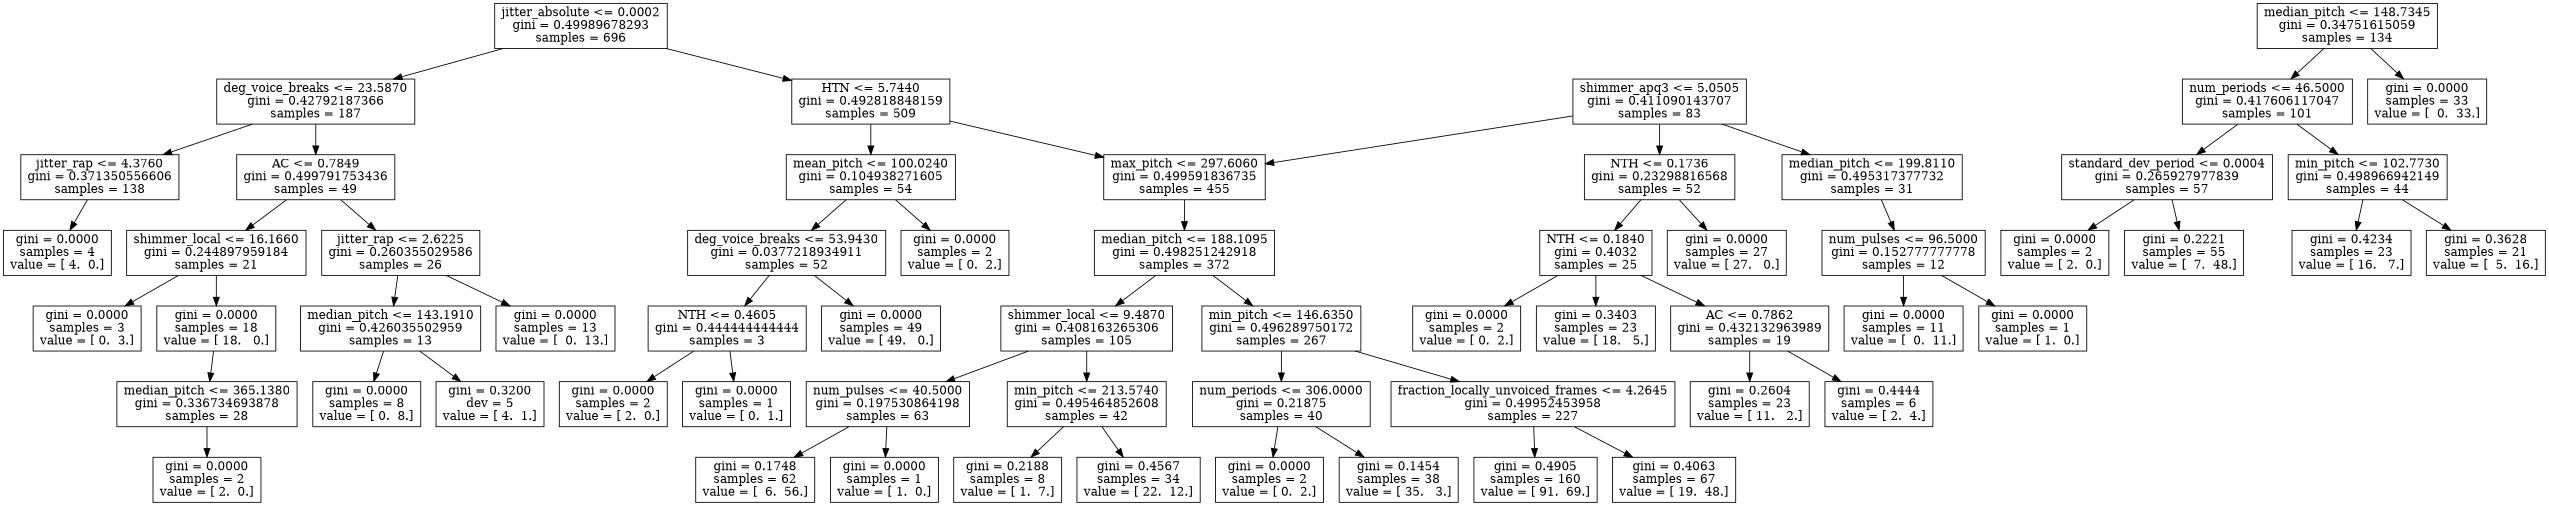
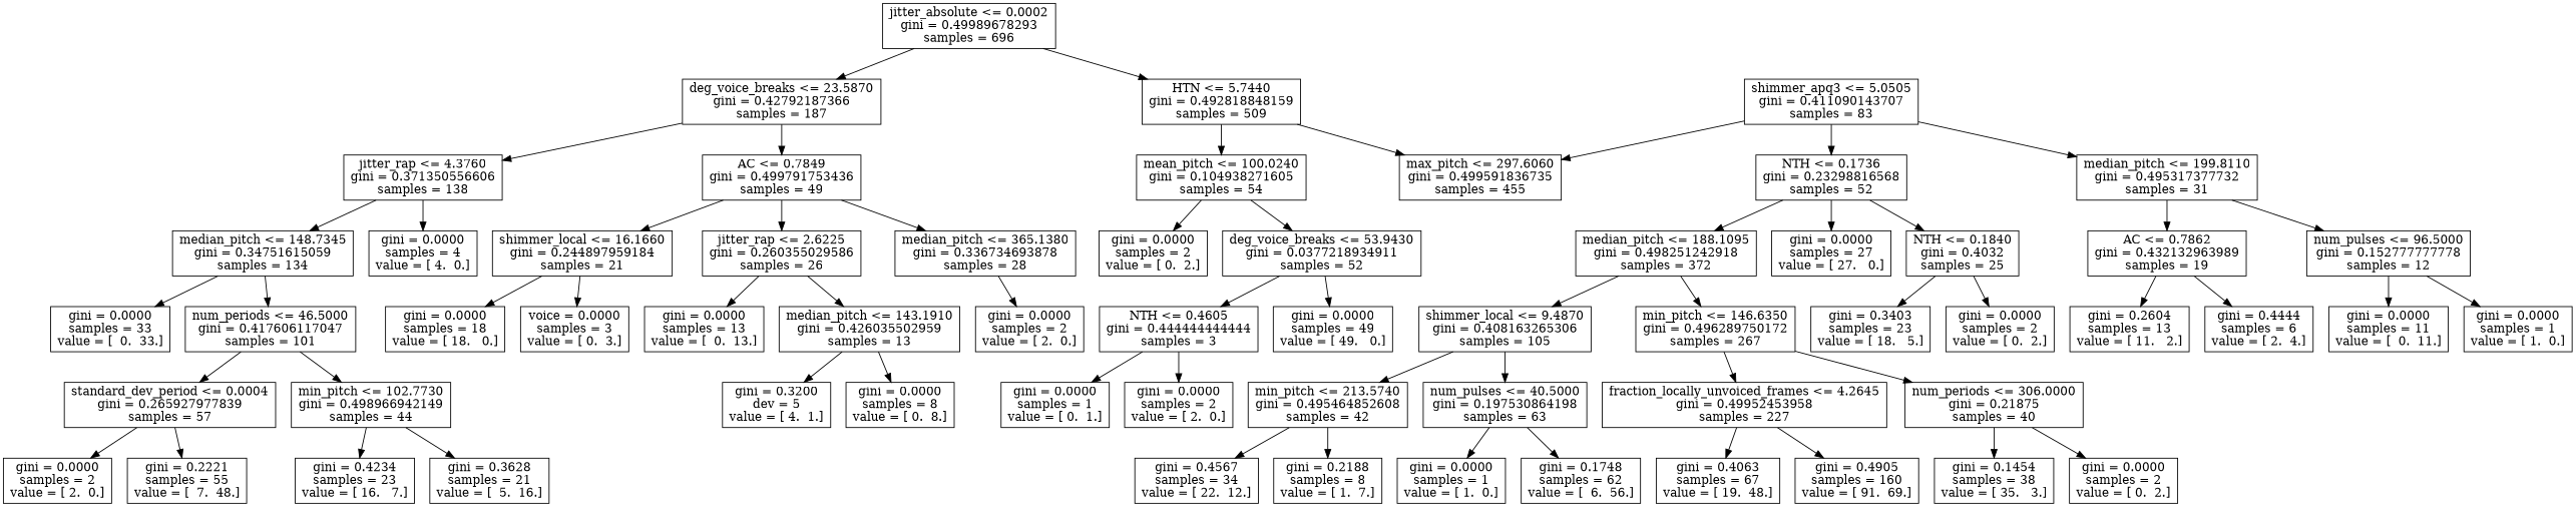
  digraph {
    node [shape=box]
    n1 [label="jitter_absolute <= 0.0002\ngini = 0.49989678293\nsamples = 696"]
    n2 [label="HTN <= 5.7440\ngini = 0.492818848159\nsamples = 509"]
    n3 [label="deg_voice_breaks <= 23.5870\ngini = 0.42792187366\nsamples = 187"]
    n4 [label="mean_pitch <= 100.0240\ngini = 0.104938271605\nsamples = 54"]
    n5 [label="max_pitch <= 297.6060\ngini = 0.499591836735\nsamples = 455"]
    n6 [label="jitter_rap <= 4.3760\ngini = 0.371350556606\nsamples = 138"]
    n7 [label="AC <= 0.7849\ngini = 0.499791753436\nsamples = 49"]
    n8 [label="gini = 0.0000\nsamples = 2\nvalue = [ 0.  2.]"]
    n9 [label="deg_voice_breaks <= 53.9430\ngini = 0.0377218934911\nsamples = 52"]
    n10 [label="median_pitch <= 188.1095\ngini = 0.498251242918\nsamples = 372"]
    n11 [label="gini = 0.0000\nsamples = 49\nvalue = [ 49.   0.]"]
    n12 [label="NTH <= 0.4605\ngini = 0.444444444444\nsamples = 3"]
    n13 [label="gini = 0.0000\nsamples = 1\nvalue = [ 0.  1.]"]
    n14 [label="gini = 0.0000\nsamples = 2\nvalue = [ 2.  0.]"]
    n15 [label="min_pitch <= 146.6350\ngini = 0.496289750172\nsamples = 267"]
    n16 [label="shimmer_local <= 9.4870\ngini = 0.408163265306\nsamples = 105"]
    n17 [label="shimmer_apq3 <= 5.0505\ngini = 0.411090143707\nsamples = 83"]
    n18 [label="NTH <= 0.1736\ngini = 0.23298816568\nsamples = 52"]
    n19 [label="median_pitch <= 199.8110\ngini = 0.495317377732\nsamples = 31"]
    n20 [label="fraction_locally_unvoiced_frames <= 4.2645\ngini = 0.49952453958\nsamples = 227"]
    n21 [label="num_periods <= 306.0000\ngini = 0.21875\nsamples = 40"]
    n22 [label="min_pitch <= 213.5740\ngini = 0.495464852608\nsamples = 42"]
    n23 [label="num_pulses <= 40.5000\ngini = 0.197530864198\nsamples = 63"]
    n24 [label="gini = 0.4063\nsamples = 67\nvalue = [ 19.  48.]"]
    n25 [label="gini = 0.4905\nsamples = 160\nvalue = [ 91.  69.]"]
    n26 [label="gini = 0.1454\nsamples = 38\nvalue = [ 35.   3.]"]
    n27 [label="gini = 0.0000\nsamples = 2\nvalue = [ 0.  2.]"]
    n28 [label="gini = 0.4567\nsamples = 34\nvalue = [ 22.  12.]"]
    n29 [label="gini = 0.2188\nsamples = 8\nvalue = [ 1.  7.]"]
    n30 [label="gini = 0.0000\nsamples = 1\nvalue = [ 1.  0.]"]
    n31 [label="gini = 0.1748\nsamples = 62\nvalue = [  6.  56.]"]
    n32 [label="gini = 0.0000\nsamples = 27\nvalue = [ 27.   0.]"]
    n33 [label="NTH <= 0.1840\ngini = 0.4032\nsamples = 25"]
    n34 [label="AC <= 0.7862\ngini = 0.432132963989\nsamples = 19"]
    n35 [label="num_pulses <= 96.5000\ngini = 0.152777777778\nsamples = 12"]
    n36 [label="gini = 0.0000\nsamples = 2\nvalue = [ 0.  2.]"]
    n37 [label="gini = 0.3403\nsamples = 23\nvalue = [ 18.   5.]"]
    n38 [label="gini = 0.4444\nsamples = 6\nvalue = [ 2.  4.]"]
-   n39 [label="gini = 0.2604\nsamples = 23\nvalue = [ 11.   2.]"]
+   n39 [label="gini = 0.2604\nsamples = 13\nvalue = [ 11.   2.]"]
    n40 [label="gini = 0.0000\nsamples = 1\nvalue = [ 1.  0.]"]
    n41 [label="gini = 0.0000\nsamples = 11\nvalue = [  0.  11.]"]
    n42 [label="median_pitch <= 148.7345\ngini = 0.34751615059\nsamples = 134"]
    n43 [label="gini = 0.0000\nsamples = 4\nvalue = [ 4.  0.]"]
    n44 [label="median_pitch <= 365.1380\ngini = 0.336734693878\nsamples = 28"]
    n45 [label="shimmer_local <= 16.1660\ngini = 0.244897959184\nsamples = 21"]
    n46 [label="jitter_rap <= 2.6225\ngini = 0.260355029586\nsamples = 26"]
    n47 [label="num_periods <= 46.5000\ngini = 0.417606117047\nsamples = 101"]
    n48 [label="gini = 0.0000\nsamples = 33\nvalue = [  0.  33.]"]
    n49 [label="standard_dev_period <= 0.0004\ngini = 0.265927977839\nsamples = 57"]
    n50 [label="min_pitch <= 102.7730\ngini = 0.498966942149\nsamples = 44"]
    n51 [label="gini = 0.0000\nsamples = 2\nvalue = [ 2.  0.]"]
    n52 [label="gini = 0.2221\nsamples = 55\nvalue = [  7.  48.]"]
    n53 [label="gini = 0.4234\nsamples = 23\nvalue = [ 16.   7.]"]
    n54 [label="gini = 0.3628\nsamples = 21\nvalue = [  5.  16.]"]
    n55 [label="gini = 0.0000\nsamples = 2\nvalue = [ 2.  0.]"]
    n56 [label="gini = 0.0000\nsamples = 18\nvalue = [ 18.   0.]"]
-   n57 [label="gini = 0.0000\nsamples = 3\nvalue = [ 0.  3.]"]
+   n57 [label="voice = 0.0000\nsamples = 3\nvalue = [ 0.  3.]"]
    n58 [label="gini = 0.0000\nsamples = 13\nvalue = [  0.  13.]"]
    n59 [label="median_pitch <= 143.1910\ngini = 0.426035502959\nsamples = 13"]
    n60 [label="gini = 0.3200\ndev = 5\nvalue = [ 4.  1.]"]
    n61 [label="gini = 0.0000\nsamples = 8\nvalue = [ 0.  8.]"]
    n1 -> n2
    n1 -> n3
    n2 -> n4
    n2 -> n5
    n3 -> n6
    n3 -> n7
    n4 -> n8
    n4 -> n9
-   n5 -> n10
+   n18 -> n10
+   n6 -> n42
    n6 -> n43
-   n56 -> n44
+   n7 -> n44
    n7 -> n45
    n7 -> n46
    n9 -> n11
    n9 -> n12
    n10 -> n15
    n10 -> n16
    n12 -> n13
    n12 -> n14
    n15 -> n20
    n15 -> n21
    n16 -> n22
    n16 -> n23
    n17 -> n5
    n17 -> n18
    n17 -> n19
    n18 -> n32
    n18 -> n33
-   n33 -> n34
+   n19 -> n34
    n19 -> n35
    n20 -> n24
    n20 -> n25
    n21 -> n26
    n21 -> n27
    n22 -> n28
    n22 -> n29
    n23 -> n30
    n23 -> n31
    n33 -> n36
    n33 -> n37
    n34 -> n38
    n34 -> n39
    n35 -> n40
    n35 -> n41
    n42 -> n47
    n42 -> n48
    n44 -> n55
    n45 -> n56
    n45 -> n57
    n46 -> n58
    n46 -> n59
    n47 -> n49
    n47 -> n50
    n49 -> n51
    n49 -> n52
    n50 -> n53
    n50 -> n54
    n59 -> n60
    n59 -> n61
  }
